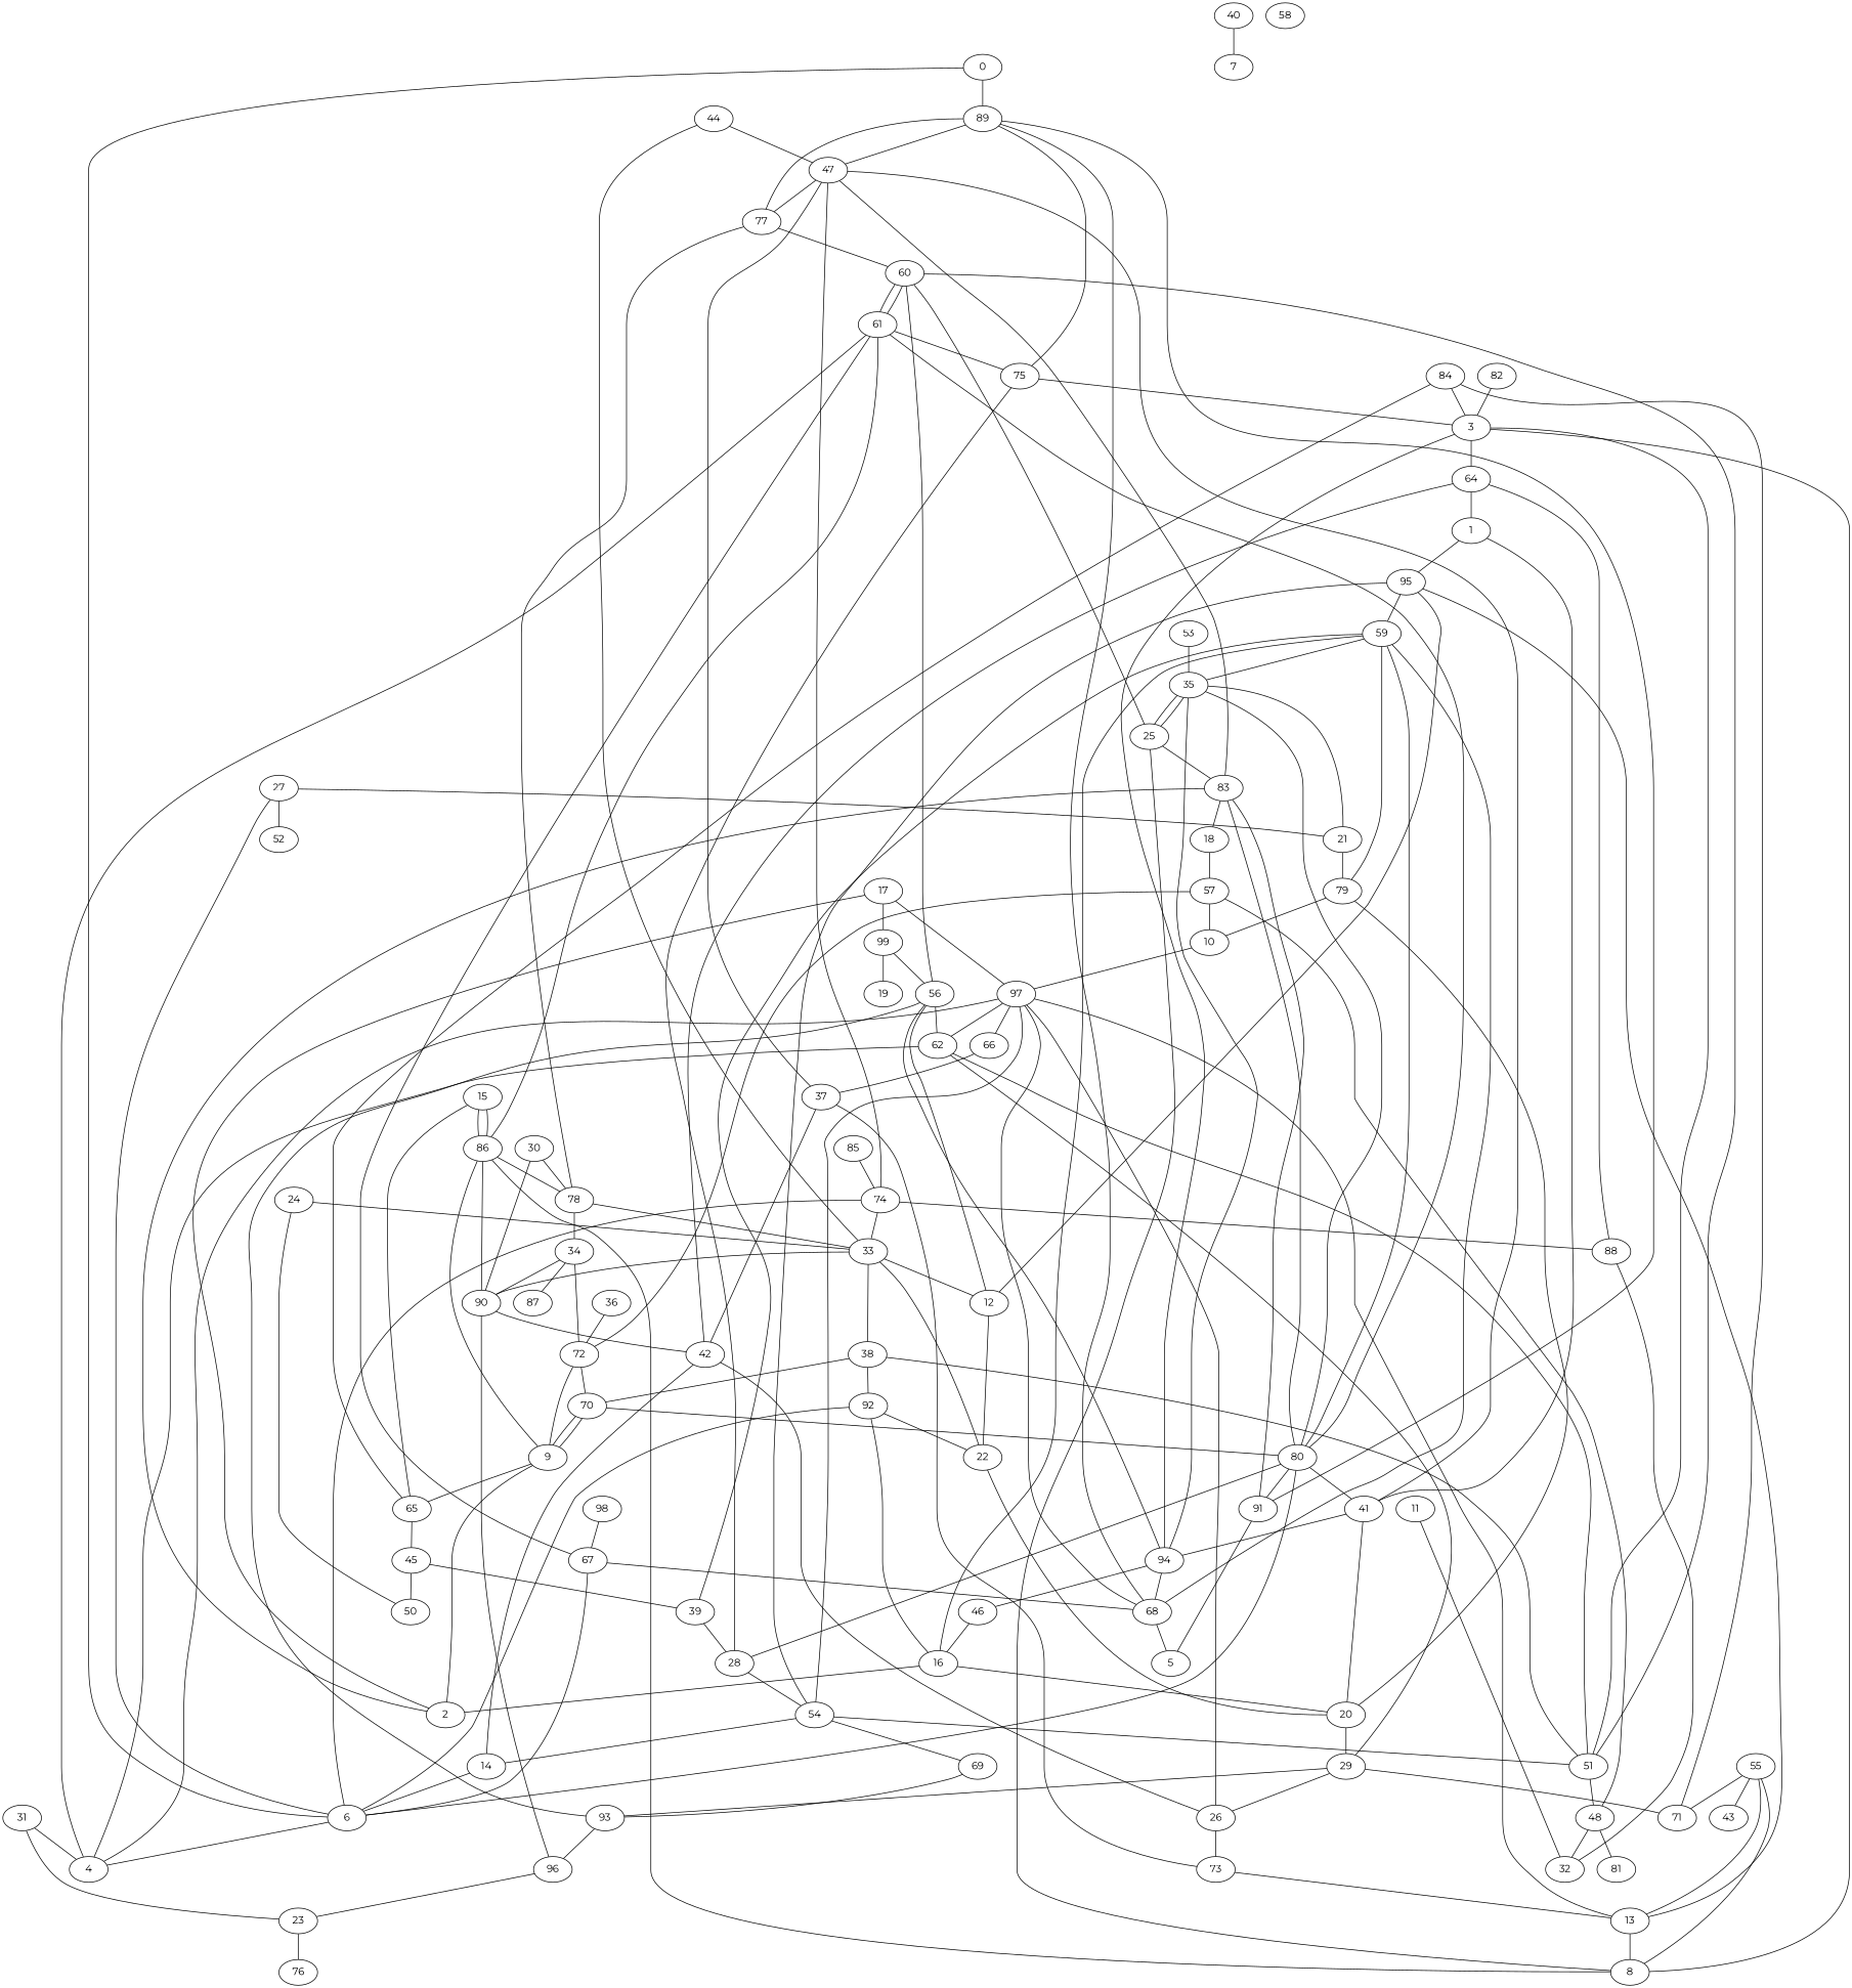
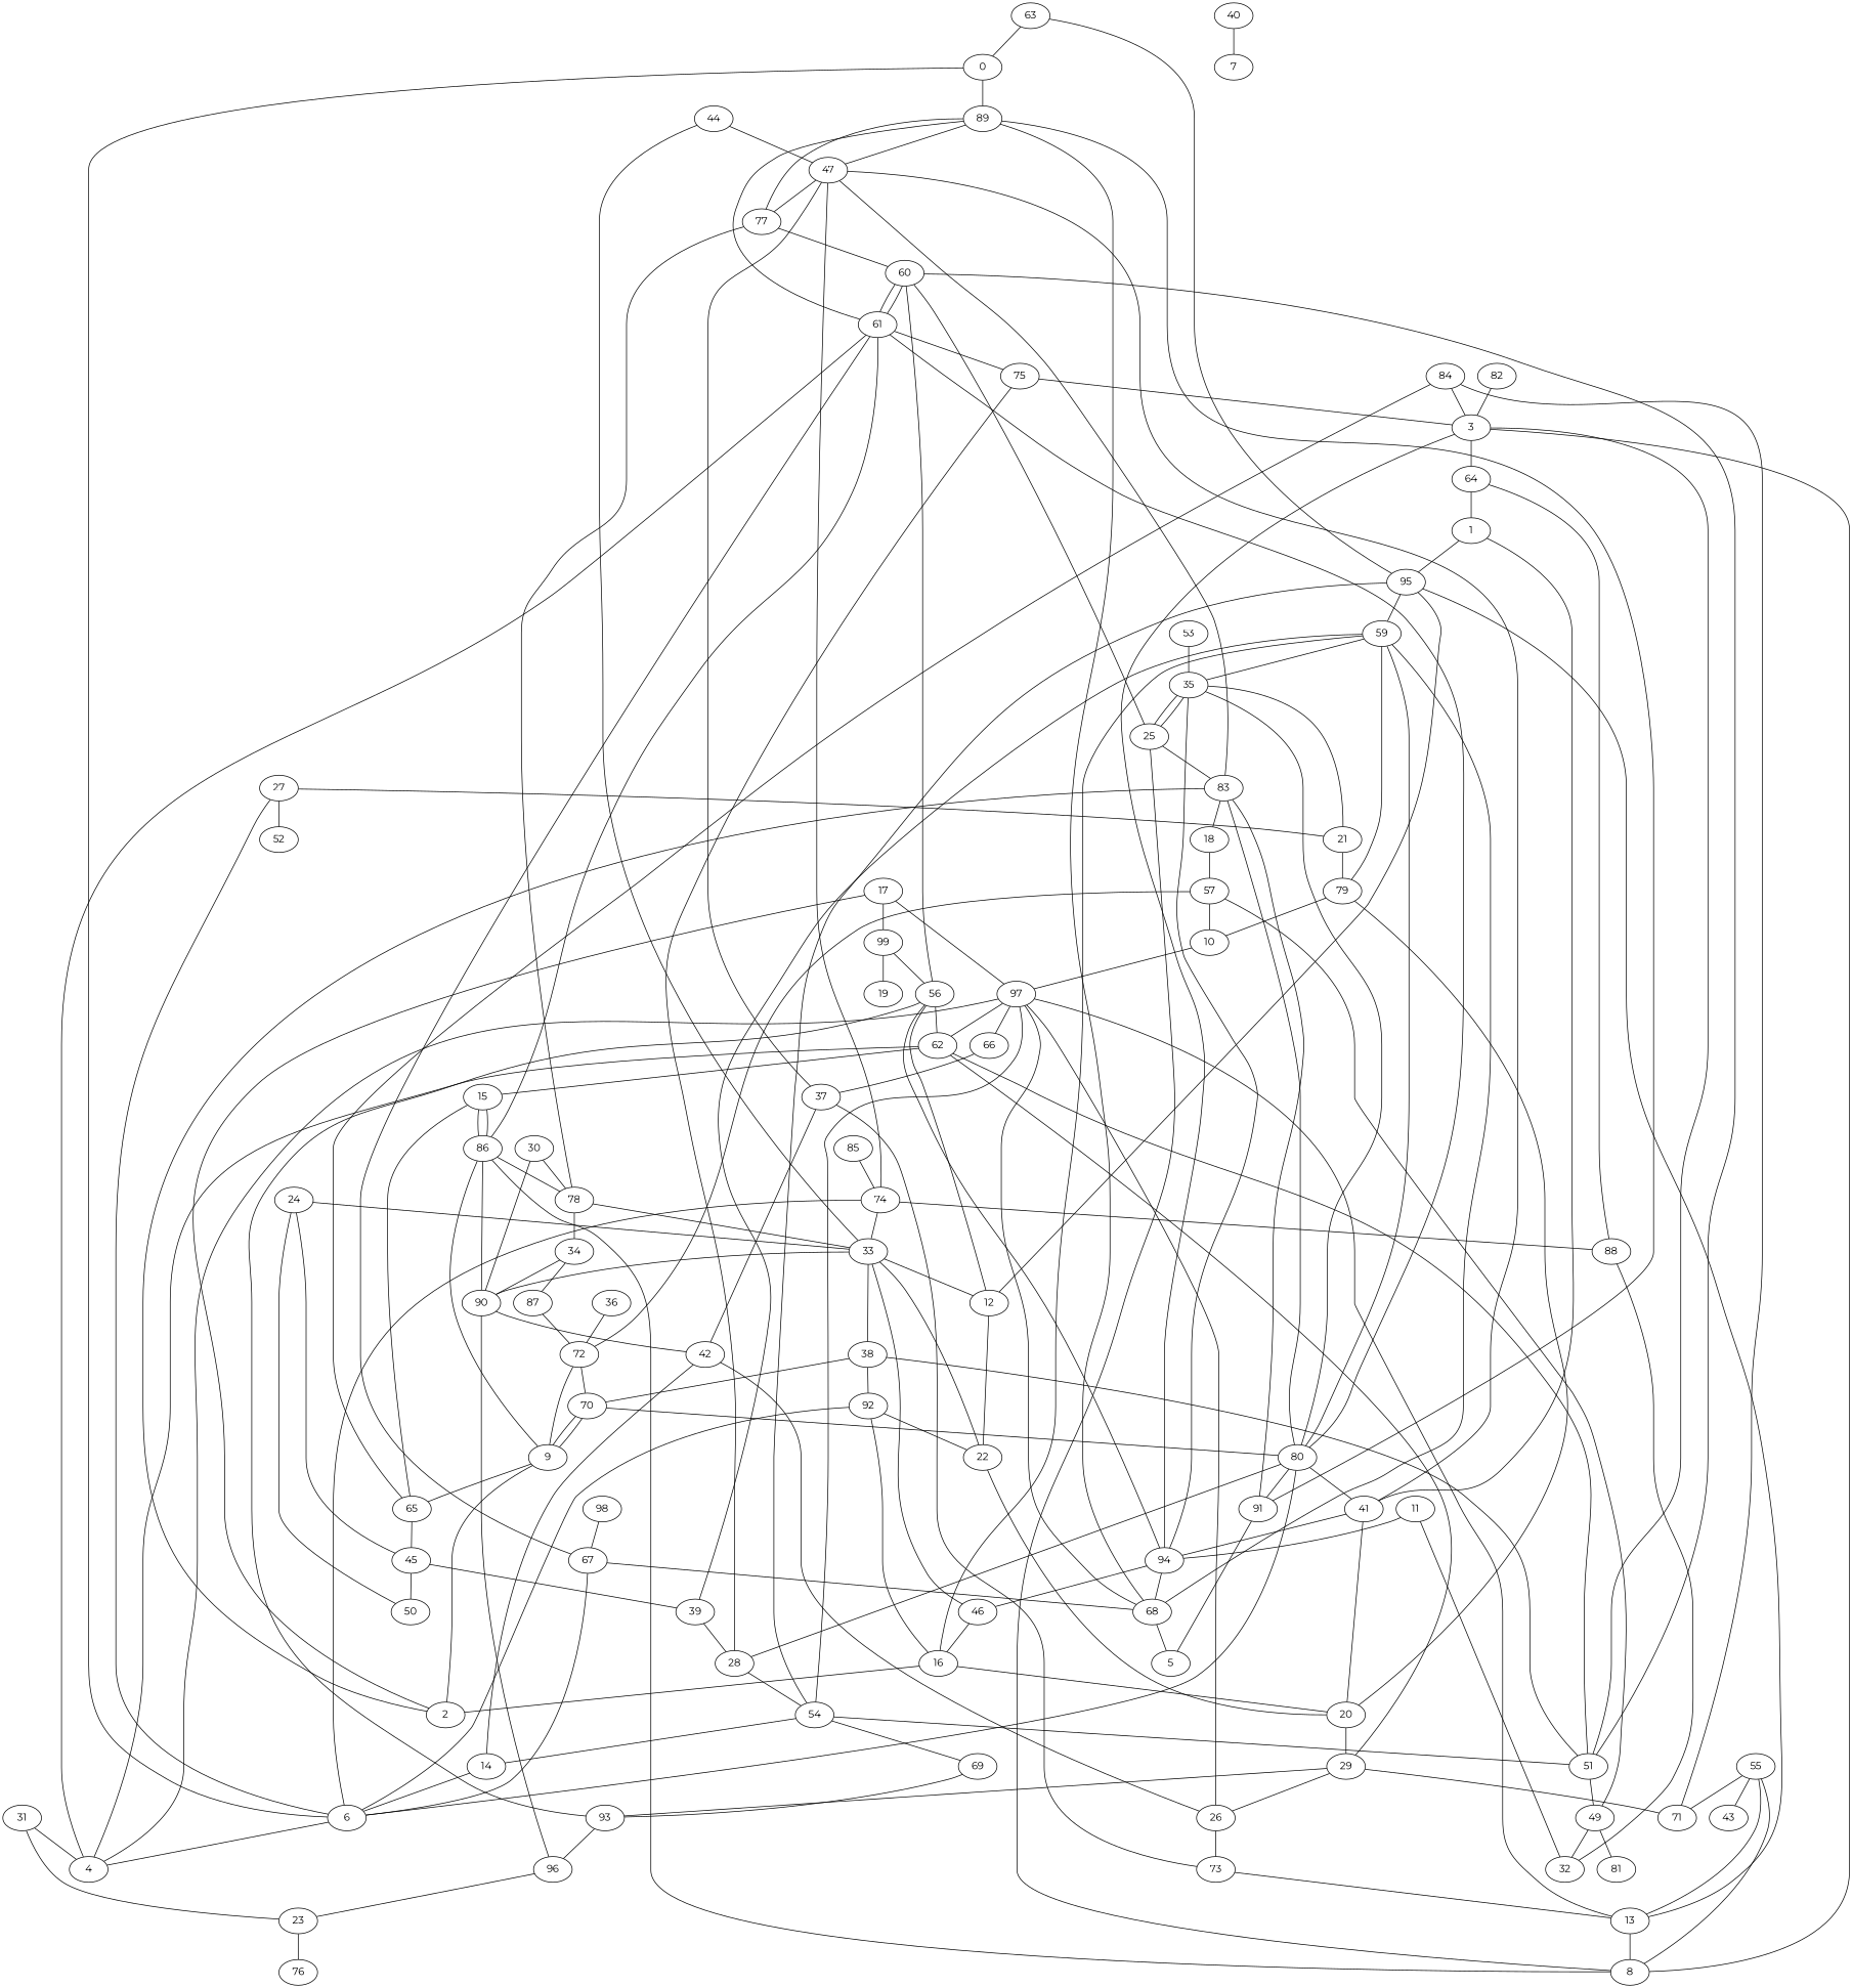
  graph {
    fontname=Montserrat
    node [fontname=Montserrat]
    edge [fontname=Montserrat]
    0
    6
    89
    4
    47
    77
    61
    68
    1
    95
    59
    54
    2
    83
    18
    91
    3
    51
    64
    94
    60
-   49 [label=48]
+   49
    88
    35
    46
    8
    25
    9
    65
    86
    45
    15
    78
    10
    97
    13
    26
    62
    66
    11
    32
    12
    22
    20
    33
    14
    16
    29
    79
    39
    70
    80
    17
    99
    56
    19
    57
    71
    93
    21
    90
    38
    23
    76
    24
    50
    73
    27
    52
    28
    69
    96
    30
    34
    42
    31
    92
    87
    72
    36
    37
    40
    7
    41
    74
    44
    81
    53
    55
    43
-   58
    67
    75
+   63
    5
    82
    84
    85
    98
    0 -- 6
    0 -- 89
    6 -- 4
    89 -- 47
    89 -- 77
-   89 -- 75
+   89 -- 61
    89 -- 68
    47 -- 77
    47 -- 83
    47 -- 37
    47 -- 74
    77 -- 60
    77 -- 78
    61 -- 4
    61 -- 60
    61 -- 80
    61 -- 67
    61 -- 75
    68 -- 59
    68 -- 97
    68 -- 5
    1 -- 95
    95 -- 59
    95 -- 54
    59 -- 35
    59 -- 79
    59 -- 39
    54 -- 51
    54 -- 14
    54 -- 69
    2 -- 83
    83 -- 18
    83 -- 91
    18 -- 57
    91 -- 89
    91 -- 5
    3 -- 51
    3 -- 64
    3 -- 94
    51 -- 60
    51 -- 49
    64 -- 1
    64 -- 88
    94 -- 68
    94 -- 35
    94 -- 46
    60 -- 61
    60 -- 56
    49 -- 32
    49 -- 81
    88 -- 32
    35 -- 25
    35 -- 21
+   46 -- 33
    46 -- 16
    8 -- 3
    8 -- 25
    25 -- 83
    25 -- 60
    25 -- 35
    9 -- 2
    9 -- 65
    9 -- 86
    65 -- 45
    86 -- 61
    86 -- 8
    86 -- 15
    86 -- 78
    45 -- 39
    45 -- 50
    15 -- 65
    15 -- 86
    78 -- 33
    78 -- 34
    10 -- 97
    97 -- 4
    97 -- 54
    97 -- 13
    97 -- 26
    97 -- 62
    97 -- 66
    13 -- 95
    13 -- 8
    26 -- 73
    62 -- 4
    62 -- 51
+   62 -- 15
    66 -- 37
+   11 -- 94
    11 -- 32
    12 -- 95
    12 -- 22
    22 -- 20
    22 -- 33
    20 -- 29
    33 -- 12
    33 -- 90
    33 -- 38
    14 -- 6
    16 -- 59
    16 -- 2
    16 -- 20
    29 -- 26
    29 -- 62
    29 -- 71
    29 -- 93
    79 -- 10
    79 -- 20
    39 -- 28
    70 -- 9
    70 -- 9
    70 -- 80
    80 -- 6
    80 -- 59
    80 -- 83
    80 -- 91
    80 -- 35
    80 -- 28
    80 -- 41
    17 -- 2
    17 -- 97
    17 -- 99
    99 -- 56
    99 -- 19
    56 -- 94
    56 -- 62
    56 -- 12
    56 -- 93
    57 -- 49
    57 -- 10
    93 -- 96
    21 -- 79
    90 -- 86
    90 -- 96
    90 -- 42
    38 -- 51
    38 -- 70
    38 -- 92
    23 -- 76
+   24 -- 45
    24 -- 33
    24 -- 50
    73 -- 13
    27 -- 6
    27 -- 21
    27 -- 52
    28 -- 54
    69 -- 93
    96 -- 23
    30 -- 78
    30 -- 90
    34 -- 90
    34 -- 87
-   42 -- 64
    42 -- 26
    42 -- 14
    31 -- 4
    31 -- 23
    92 -- 6
    92 -- 22
    92 -- 16
-   34 -- 72
+   87 -- 72
    72 -- 9
    72 -- 70
    72 -- 57
    36 -- 72
    37 -- 73
    37 -- 42
    40 -- 7
    41 -- 47
    41 -- 1
    41 -- 94
    41 -- 20
    74 -- 6
    74 -- 88
    74 -- 33
    44 -- 47
    44 -- 33
    53 -- 35
    55 -- 8
    55 -- 13
    55 -- 71
    55 -- 43
    67 -- 6
    67 -- 68
    75 -- 3
    75 -- 28
+   63 -- 0
+   63 -- 95
    82 -- 3
    84 -- 3
    84 -- 65
    84 -- 71
    85 -- 74
    98 -- 67
  }
